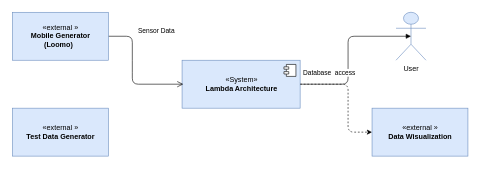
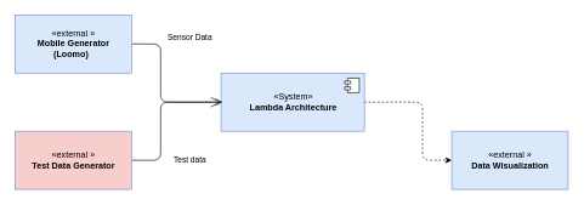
  <mxCell id="0" />
  <mxCell id="1" parent="0" />
  <mxCell id="2" style="rounded=1;orthogonalLoop=1;jettySize=auto;html=1;exitX=1;exitY=0.5;exitDx=0;exitDy=0;entryX=0;entryY=0.5;entryDx=0;entryDy=0;dashed=1;" parent="1" source="3" target="11" edge="1"><mxGeometry relative="1" as="geometry"><mxPoint x="620" y="220" as="targetPoint" /><Array as="points"><mxPoint x="580" y="140" /><mxPoint x="580" y="220" /></Array></mxGeometry></mxCell>
  <mxCell id="3" value="&lt;div&gt;«System»&lt;/div&gt;&lt;b&gt;Lambda Architecture &lt;br&gt;&lt;/b&gt;" style="html=1;fillColor=#dae8fc;strokeColor=#6c8ebf;" parent="1" vertex="1"><mxGeometry x="303" y="100" width="197" height="80" as="geometry" /></mxCell>
  <mxCell id="4" value="" style="shape=component;jettyWidth=8;jettyHeight=4;" parent="3" vertex="1"><mxGeometry x="1" width="20" height="20" relative="1" as="geometry"><mxPoint x="-27" y="7" as="offset" /></mxGeometry></mxCell>
  <mxCell id="5" value="Sensor Data" style="html=1;verticalAlign=bottom;endArrow=open;endSize=8;exitX=1;exitY=0.5;exitDx=0;exitDy=0;" parent="1" source="10" edge="1"><mxGeometry x="-0.61" y="40" relative="1" as="geometry"><mxPoint x="180" y="60" as="sourcePoint" /><mxPoint x="305" y="140" as="targetPoint" /><mxPoint as="offset" /><Array as="points"><mxPoint x="220" y="60" /><mxPoint x="220" y="110" /><mxPoint x="220" y="140" /></Array></mxGeometry></mxCell>
- <mxCell id="7" value="&lt;div&gt;&lt;font color=&quot;#000000&quot;&gt;User&lt;/font&gt;&lt;/div&gt;" style="shape=umlActor;verticalLabelPosition=bottom;labelBackgroundColor=none;verticalAlign=top;html=1;fillColor=#dae8fc;strokeColor=#6c8ebf;" parent="1" vertex="1"><mxGeometry x="660" y="20" width="50" height="80" as="geometry" /></mxCell>
- <mxCell id="8" value="Database&amp;nbsp; access&amp;nbsp;" style="html=1;verticalAlign=bottom;endArrow=block;entryX=0.5;entryY=0.5;entryDx=0;entryDy=0;entryPerimeter=0;" parent="1" source="3" target="7" edge="1"><mxGeometry x="-0.623" y="10" width="80" relative="1" as="geometry"><mxPoint x="510" y="30" as="sourcePoint" /><mxPoint x="590" y="30" as="targetPoint" /><mxPoint as="offset" /><Array as="points"><mxPoint x="580" y="140" /><mxPoint x="580" y="60" /></Array></mxGeometry></mxCell>
- <mxCell id="9" value="«external »&lt;br&gt;&lt;b&gt;Test Data Generator&lt;/b&gt;" style="html=1;fillColor=#dae8fc;strokeColor=#6c8ebf;" parent="1" vertex="1"><mxGeometry x="20" y="180" width="160" height="80" as="geometry" /></mxCell>
+ <mxCell id="6" value="&lt;div&gt;Test data&lt;/div&gt;" style="endArrow=open;endSize=12;html=1;exitX=1;exitY=0.5;exitDx=0;exitDy=0;entryX=0;entryY=0.5;entryDx=0;entryDy=0;" parent="1" source="9" target="3" edge="1"><mxGeometry x="-0.606" y="40" width="160" relative="1" as="geometry"><mxPoint x="180" y="220" as="sourcePoint" /><mxPoint x="180" y="280" as="targetPoint" /><mxPoint x="80" as="offset" /><Array as="points"><mxPoint x="220" y="220" /><mxPoint x="220" y="140" /></Array></mxGeometry></mxCell>
+ <mxCell id="9" value="«external »&lt;br&gt;&lt;b&gt;Test Data Generator&lt;/b&gt;" style="html=1;fillColor=#f8cecc;strokeColor=#6c8ebf;" parent="1" vertex="1"><mxGeometry x="20" y="180" width="160" height="80" as="geometry" /></mxCell>
  <mxCell id="10" value="«external »&lt;br&gt;&lt;b&gt;Mobile Generator&lt;br&gt;(Loomo)&amp;nbsp;&amp;nbsp;&lt;/b&gt;" style="html=1;fillColor=#dae8fc;strokeColor=#6c8ebf;" parent="1" vertex="1"><mxGeometry x="20" y="20" width="160" height="80" as="geometry" /></mxCell>
  <mxCell id="11" value="«external »&lt;br&gt;&lt;b&gt;Data Wisualization&lt;/b&gt;" style="html=1;fillColor=#dae8fc;strokeColor=#6c8ebf;" parent="1" vertex="1"><mxGeometry x="620" y="180" width="160" height="80" as="geometry" /></mxCell>
